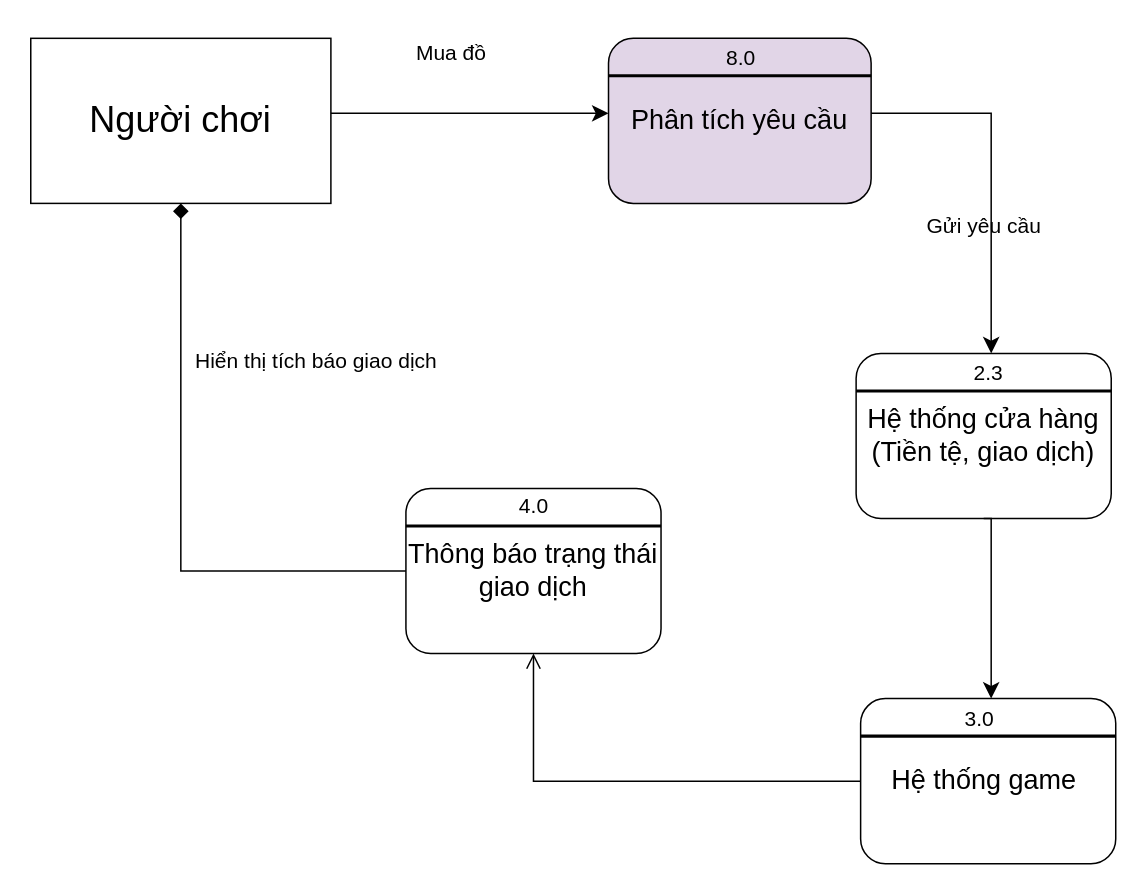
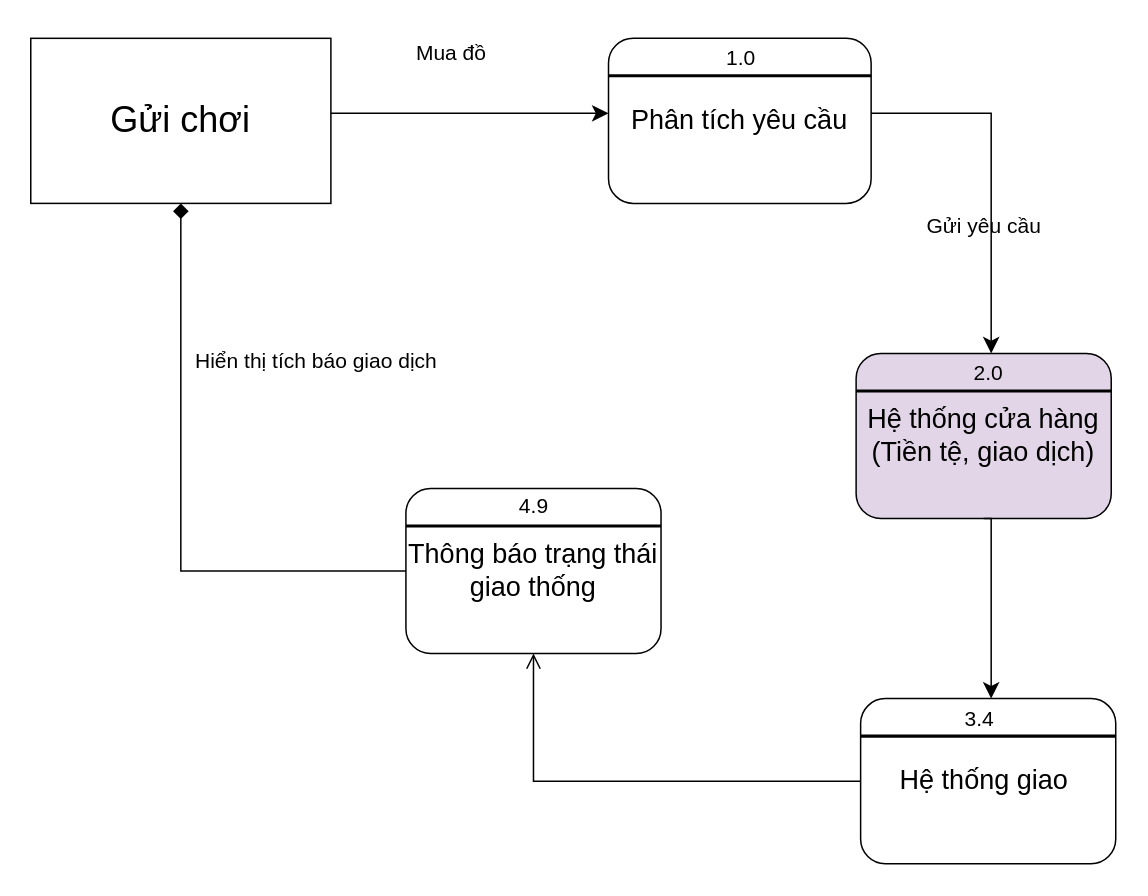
  <mxCell id="0" />
  <mxCell id="1" parent="0" />
- <mxCell id="2" value="&lt;font style=&quot;font-size: 24px;&quot;&gt;Người chơi&lt;/font&gt;" style="rounded=0;whiteSpace=wrap;html=1;" vertex="1" parent="1"><mxGeometry x="20" y="25" width="200" height="110" as="geometry" /></mxCell>
- <mxCell id="3" value="&lt;font style=&quot;font-size: 18px;&quot;&gt;Phân tích yêu cầu&lt;/font&gt;" style="rounded=1;whiteSpace=wrap;html=1;fillColor=#e1d5e7;" vertex="1" parent="1"><mxGeometry x="405" y="25" width="175" height="110" as="geometry" /></mxCell>
+ <mxCell id="2" value="&lt;font style=&quot;font-size: 24px;&quot;&gt;Gửi chơi&lt;/font&gt;" style="rounded=0;whiteSpace=wrap;html=1;" vertex="1" parent="1"><mxGeometry x="20" y="25" width="200" height="110" as="geometry" /></mxCell>
+ <mxCell id="3" value="&lt;font style=&quot;font-size: 18px;&quot;&gt;Phân tích yêu cầu&lt;/font&gt;" style="rounded=1;whiteSpace=wrap;html=1;" vertex="1" parent="1"><mxGeometry x="405" y="25" width="175" height="110" as="geometry" /></mxCell>
  <mxCell id="4" value="" style="line;strokeWidth=2;html=1;" vertex="1" parent="1"><mxGeometry x="405" y="45" width="175" height="10" as="geometry" /></mxCell>
- <mxCell id="5" value="&lt;font style=&quot;font-size: 14px;&quot;&gt;8.0&lt;/font&gt;" style="text;html=1;align=center;verticalAlign=middle;resizable=0;points=[];autosize=1;strokeColor=none;fillColor=none;" vertex="1" parent="1"><mxGeometry x="472.5" y="23" width="40" height="30" as="geometry" /></mxCell>
+ <mxCell id="5" value="&lt;font style=&quot;font-size: 14px;&quot;&gt;1.0&lt;/font&gt;" style="text;html=1;align=center;verticalAlign=middle;resizable=0;points=[];autosize=1;strokeColor=none;fillColor=none;" vertex="1" parent="1"><mxGeometry x="472.5" y="23" width="40" height="30" as="geometry" /></mxCell>
  <mxCell id="6" value="" style="edgeStyle=segmentEdgeStyle;endArrow=classic;html=1;curved=0;rounded=0;endSize=8;startSize=8;" edge="1" parent="1" target="3"><mxGeometry width="50" height="50" relative="1" as="geometry"><mxPoint x="220" y="75" as="sourcePoint" /><mxPoint x="270" y="25" as="targetPoint" /></mxGeometry></mxCell>
  <mxCell id="7" value="&lt;font style=&quot;font-size: 14px;&quot;&gt;Mua đồ&lt;/font&gt;" style="text;html=1;align=center;verticalAlign=middle;resizable=0;points=[];autosize=1;strokeColor=none;fillColor=none;" vertex="1" parent="1"><mxGeometry x="265" y="20" width="70" height="30" as="geometry" /></mxCell>
  <mxCell id="8" value="" style="edgeStyle=segmentEdgeStyle;endArrow=classic;html=1;curved=0;rounded=0;endSize=8;startSize=8;" edge="1" parent="1"><mxGeometry width="50" height="50" relative="1" as="geometry"><mxPoint x="580" y="75" as="sourcePoint" /><mxPoint x="660" y="235" as="targetPoint" /></mxGeometry></mxCell>
- <mxCell id="9" value="&lt;font style=&quot;font-size: 18px;&quot;&gt;Hệ thống cửa hàng&lt;br&gt;(Tiền tệ, giao dịch)&lt;br&gt;&lt;/font&gt;" style="rounded=1;whiteSpace=wrap;html=1;" vertex="1" parent="1"><mxGeometry x="570" y="235" width="170" height="110" as="geometry" /></mxCell>
+ <mxCell id="9" value="&lt;font style=&quot;font-size: 18px;&quot;&gt;Hệ thống cửa hàng&lt;br&gt;(Tiền tệ, giao dịch)&lt;br&gt;&lt;/font&gt;" style="rounded=1;whiteSpace=wrap;html=1;fillColor=#e1d5e7;" vertex="1" parent="1"><mxGeometry x="570" y="235" width="170" height="110" as="geometry" /></mxCell>
  <mxCell id="10" value="" style="line;strokeWidth=2;html=1;" vertex="1" parent="1"><mxGeometry x="570" y="255" width="170" height="10" as="geometry" /></mxCell>
- <mxCell id="11" value="&lt;font style=&quot;font-size: 14px;&quot;&gt;2.3&lt;/font&gt;" style="text;html=1;align=center;verticalAlign=middle;resizable=0;points=[];autosize=1;strokeColor=none;fillColor=none;" vertex="1" parent="1"><mxGeometry x="638" y="233" width="40" height="30" as="geometry" /></mxCell>
+ <mxCell id="11" value="&lt;font style=&quot;font-size: 14px;&quot;&gt;2.0&lt;/font&gt;" style="text;html=1;align=center;verticalAlign=middle;resizable=0;points=[];autosize=1;strokeColor=none;fillColor=none;" vertex="1" parent="1"><mxGeometry x="638" y="233" width="40" height="30" as="geometry" /></mxCell>
  <mxCell id="12" value="" style="edgeStyle=segmentEdgeStyle;endArrow=classic;html=1;curved=0;rounded=0;endSize=8;startSize=8;exitX=0.5;exitY=1;exitDx=0;exitDy=0;" edge="1" parent="1" source="9"><mxGeometry width="50" height="50" relative="1" as="geometry"><mxPoint x="670" y="405" as="sourcePoint" /><mxPoint x="660" y="465" as="targetPoint" /></mxGeometry></mxCell>
- <mxCell id="13" value="&lt;font style=&quot;font-size: 18px;&quot;&gt;Hệ thống game&amp;nbsp;&lt;br&gt;&lt;/font&gt;" style="rounded=1;whiteSpace=wrap;html=1;" vertex="1" parent="1"><mxGeometry x="573" y="465" width="170" height="110" as="geometry" /></mxCell>
+ <mxCell id="13" value="&lt;font style=&quot;font-size: 18px;&quot;&gt;Hệ thống giao&amp;nbsp;&lt;br&gt;&lt;/font&gt;" style="rounded=1;whiteSpace=wrap;html=1;" vertex="1" parent="1"><mxGeometry x="573" y="465" width="170" height="110" as="geometry" /></mxCell>
  <mxCell id="14" value="" style="line;strokeWidth=2;html=1;" vertex="1" parent="1"><mxGeometry x="573" y="485" width="170" height="10" as="geometry" /></mxCell>
- <mxCell id="15" value="&lt;font style=&quot;font-size: 14px;&quot;&gt;3.0&lt;/font&gt;" style="text;html=1;align=center;verticalAlign=middle;resizable=0;points=[];autosize=1;strokeColor=none;fillColor=none;" vertex="1" parent="1"><mxGeometry x="632" y="464" width="40" height="30" as="geometry" /></mxCell>
- <mxCell id="16" value="&lt;font style=&quot;font-size: 18px;&quot;&gt;Thông báo trạng thái giao dịch&lt;br&gt;&lt;/font&gt;" style="rounded=1;whiteSpace=wrap;html=1;" vertex="1" parent="1"><mxGeometry x="270" y="325" width="170" height="110" as="geometry" /></mxCell>
+ <mxCell id="15" value="&lt;font style=&quot;font-size: 14px;&quot;&gt;3.4&lt;/font&gt;" style="text;html=1;align=center;verticalAlign=middle;resizable=0;points=[];autosize=1;strokeColor=none;fillColor=none;" vertex="1" parent="1"><mxGeometry x="632" y="464" width="40" height="30" as="geometry" /></mxCell>
+ <mxCell id="16" value="&lt;font style=&quot;font-size: 18px;&quot;&gt;Thông báo trạng thái giao thống&lt;br&gt;&lt;/font&gt;" style="rounded=1;whiteSpace=wrap;html=1;" vertex="1" parent="1"><mxGeometry x="270" y="325" width="170" height="110" as="geometry" /></mxCell>
  <mxCell id="17" value="" style="line;strokeWidth=2;html=1;" vertex="1" parent="1"><mxGeometry x="270" y="345" width="170" height="10" as="geometry" /></mxCell>
- <mxCell id="18" value="&lt;font style=&quot;font-size: 14px;&quot;&gt;4.0&lt;/font&gt;" style="text;html=1;align=center;verticalAlign=middle;resizable=0;points=[];autosize=1;strokeColor=none;fillColor=none;" vertex="1" parent="1"><mxGeometry x="335" y="322" width="40" height="30" as="geometry" /></mxCell>
+ <mxCell id="18" value="&lt;font style=&quot;font-size: 14px;&quot;&gt;4.9&lt;/font&gt;" style="text;html=1;align=center;verticalAlign=middle;resizable=0;points=[];autosize=1;strokeColor=none;fillColor=none;" vertex="1" parent="1"><mxGeometry x="335" y="322" width="40" height="30" as="geometry" /></mxCell>
  <mxCell id="19" value="" style="edgeStyle=segmentEdgeStyle;endArrow=open;html=1;curved=0;rounded=0;endSize=8;startSize=8;exitX=0;exitY=0.5;exitDx=0;exitDy=0;entryX=0.5;entryY=1;entryDx=0;entryDy=0;" edge="1" parent="1" source="13" target="16"><mxGeometry width="50" height="50" relative="1" as="geometry"><mxPoint x="350" y="515" as="sourcePoint" /><mxPoint x="400" y="465" as="targetPoint" /></mxGeometry></mxCell>
  <mxCell id="20" value="" style="edgeStyle=segmentEdgeStyle;endArrow=diamond;html=1;curved=0;rounded=0;endSize=8;startSize=8;exitX=0;exitY=0.5;exitDx=0;exitDy=0;entryX=0.5;entryY=1;entryDx=0;entryDy=0;" edge="1" parent="1" source="16" target="2"><mxGeometry width="50" height="50" relative="1" as="geometry"><mxPoint x="60" y="233" as="sourcePoint" /><mxPoint x="110" y="183" as="targetPoint" /></mxGeometry></mxCell>
  <mxCell id="21" value="&lt;font style=&quot;font-size: 14px;&quot;&gt;Hiển thị tích báo giao dịch&lt;/font&gt;" style="text;html=1;align=center;verticalAlign=middle;resizable=0;points=[];autosize=1;strokeColor=none;fillColor=none;" vertex="1" parent="1"><mxGeometry x="110" y="225" width="200" height="30" as="geometry" /></mxCell>
  <mxCell id="22" value="&lt;font style=&quot;font-size: 14px;&quot;&gt;Gửi yêu cầu&lt;/font&gt;" style="text;html=1;align=center;verticalAlign=middle;resizable=0;points=[];autosize=1;strokeColor=none;fillColor=none;" vertex="1" parent="1"><mxGeometry x="605" y="135" width="100" height="30" as="geometry" /></mxCell>
